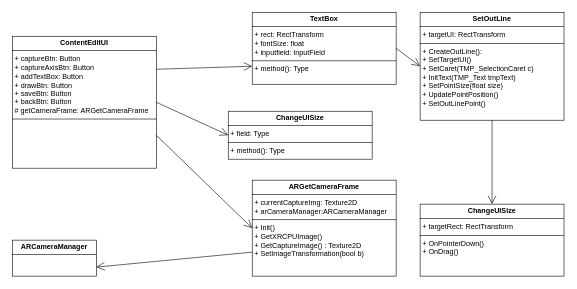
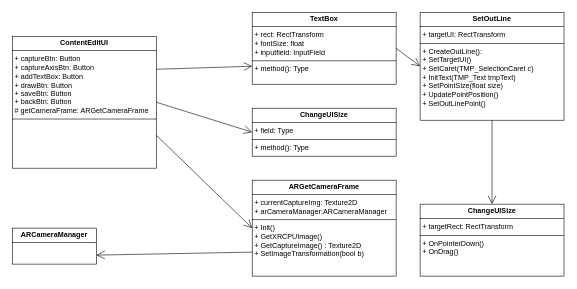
  <mxCell id="0" />
  <mxCell id="1" parent="0" />
  <mxCell id="2" value="&lt;p style=&quot;margin:0px;margin-top:4px;text-align:center;&quot;&gt;&lt;b&gt;ContentEditUI&lt;/b&gt;&lt;/p&gt;&lt;hr size=&quot;1&quot; style=&quot;border-style:solid;&quot;&gt;&lt;p style=&quot;margin:0px;margin-left:4px;&quot;&gt;+ captureBtn: Button&lt;/p&gt;&lt;p style=&quot;margin:0px;margin-left:4px;&quot;&gt;+ captureAxisBtn: Button&lt;/p&gt;&lt;p style=&quot;margin:0px;margin-left:4px;&quot;&gt;+ addTextBox: Button&lt;/p&gt;&lt;p style=&quot;margin:0px;margin-left:4px;&quot;&gt;+ drawBtn: Button&lt;/p&gt;&lt;p style=&quot;margin:0px;margin-left:4px;&quot;&gt;+ saveBtn: Button&lt;/p&gt;&lt;p style=&quot;margin:0px;margin-left:4px;&quot;&gt;+ backBtn: Button&lt;/p&gt;&lt;p style=&quot;margin:0px;margin-left:4px;&quot;&gt;# getCameraFrame: ARGetCameraFrame&lt;/p&gt;&lt;hr size=&quot;1&quot; style=&quot;border-style:solid;&quot;&gt;&lt;p style=&quot;margin:0px;margin-left:4px;&quot;&gt;&lt;br&gt;&lt;/p&gt;" style="verticalAlign=top;align=left;overflow=fill;html=1;whiteSpace=wrap;" parent="1" vertex="1"><mxGeometry y="60" width="240" height="220" as="geometry" x="20" /></mxCell>
  <mxCell id="3" value="&lt;p style=&quot;margin:0px;margin-top:4px;text-align:center;&quot;&gt;&lt;b&gt;TextBox&lt;/b&gt;&lt;/p&gt;&lt;hr size=&quot;1&quot; style=&quot;border-style:solid;&quot;&gt;&lt;p style=&quot;margin:0px;margin-left:4px;&quot;&gt;+ rect: RectTransform&lt;/p&gt;&lt;p style=&quot;margin:0px;margin-left:4px;&quot;&gt;+ fontSize: float&lt;/p&gt;&lt;p style=&quot;margin:0px;margin-left:4px;&quot;&gt;+ inputfield: InputField&lt;/p&gt;&lt;hr size=&quot;1&quot; style=&quot;border-style:solid;&quot;&gt;&lt;p style=&quot;margin:0px;margin-left:4px;&quot;&gt;+ method(): Type&lt;/p&gt;" style="verticalAlign=top;align=left;overflow=fill;html=1;whiteSpace=wrap;" parent="1" vertex="1"><mxGeometry x="420" y="20" width="240" height="120" as="geometry" /></mxCell>
- <mxCell id="4" value="&lt;p style=&quot;margin:0px;margin-top:4px;text-align:center;&quot;&gt;&lt;b&gt;ChangeUISize&lt;/b&gt;&lt;/p&gt;&lt;hr size=&quot;1&quot; style=&quot;border-style:solid;&quot;&gt;&lt;p style=&quot;margin:0px;margin-left:4px;&quot;&gt;+ field: Type&lt;/p&gt;&lt;hr size=&quot;1&quot; style=&quot;border-style:solid;&quot;&gt;&lt;p style=&quot;margin:0px;margin-left:4px;&quot;&gt;+ method(): Type&lt;/p&gt;" style="verticalAlign=top;align=left;overflow=fill;html=1;whiteSpace=wrap;" parent="1" vertex="1"><mxGeometry x="380" y="185" width="240" height="80" as="geometry" /></mxCell>
+ <mxCell id="4" value="&lt;p style=&quot;margin:0px;margin-top:4px;text-align:center;&quot;&gt;&lt;b&gt;ChangeUISize&lt;/b&gt;&lt;/p&gt;&lt;hr size=&quot;1&quot; style=&quot;border-style:solid;&quot;&gt;&lt;p style=&quot;margin:0px;margin-left:4px;&quot;&gt;+ field: Type&lt;/p&gt;&lt;hr size=&quot;1&quot; style=&quot;border-style:solid;&quot;&gt;&lt;p style=&quot;margin:0px;margin-left:4px;&quot;&gt;+ method(): Type&lt;/p&gt;" style="verticalAlign=top;align=left;overflow=fill;html=1;whiteSpace=wrap;" parent="1" vertex="1"><mxGeometry x="420" y="180" width="240" height="80" as="geometry" /></mxCell>
  <mxCell id="5" value="&lt;p style=&quot;margin:0px;margin-top:4px;text-align:center;&quot;&gt;&lt;b&gt;ARGetCameraFrame&lt;/b&gt;&lt;/p&gt;&lt;hr size=&quot;1&quot; style=&quot;border-style:solid;&quot;&gt;&lt;p style=&quot;margin:0px;margin-left:4px;&quot;&gt;+ currentCaptureImg: Texture2D&lt;/p&gt;&lt;p style=&quot;margin:0px;margin-left:4px;&quot;&gt;+ arCameraManager:ARCameraManager&lt;/p&gt;&lt;hr size=&quot;1&quot; style=&quot;border-style:solid;&quot;&gt;&lt;p style=&quot;margin:0px;margin-left:4px;&quot;&gt;+ Init()&lt;/p&gt;&lt;p style=&quot;margin:0px;margin-left:4px;&quot;&gt;+ GetXRCPUImage()&lt;/p&gt;&lt;p style=&quot;margin:0px;margin-left:4px;&quot;&gt;+ GetCaptureImage() : Texture2D&lt;/p&gt;&lt;p style=&quot;margin:0px;margin-left:4px;&quot;&gt;+ SetImageTransformation(bool b)&lt;/p&gt;&lt;p style=&quot;margin:0px;margin-left:4px;&quot;&gt;&lt;br&gt;&lt;/p&gt;" style="verticalAlign=top;align=left;overflow=fill;html=1;whiteSpace=wrap;" parent="1" vertex="1"><mxGeometry x="420" y="300" width="240" height="160" as="geometry" /></mxCell>
  <mxCell id="6" value="" style="endArrow=open;endFill=1;endSize=12;html=1;rounded=0;exitX=1;exitY=0.25;exitDx=0;exitDy=0;entryX=0;entryY=0.75;entryDx=0;entryDy=0;" parent="1" source="2" target="3" edge="1"><mxGeometry width="160" relative="1" as="geometry"><mxPoint x="350" y="300" as="sourcePoint" /><mxPoint x="510" y="300" as="targetPoint" /></mxGeometry></mxCell>
  <mxCell id="7" value="" style="endArrow=open;endFill=1;endSize=12;html=1;rounded=0;exitX=1;exitY=0.5;exitDx=0;exitDy=0;entryX=0;entryY=0.5;entryDx=0;entryDy=0;" parent="1" source="2" target="4" edge="1"><mxGeometry width="160" relative="1" as="geometry"><mxPoint x="350" y="300" as="sourcePoint" /><mxPoint x="510" y="300" as="targetPoint" /></mxGeometry></mxCell>
  <mxCell id="8" value="" style="endArrow=open;endFill=1;endSize=12;html=1;rounded=0;exitX=1;exitY=0.75;exitDx=0;exitDy=0;entryX=0;entryY=0.5;entryDx=0;entryDy=0;" parent="1" source="2" target="5" edge="1"><mxGeometry width="160" relative="1" as="geometry"><mxPoint x="350" y="300" as="sourcePoint" /><mxPoint x="510" y="300" as="targetPoint" /></mxGeometry></mxCell>
- <mxCell id="9" value="&lt;p style=&quot;margin:0px;margin-top:4px;text-align:center;&quot;&gt;&lt;b&gt;ARCameraManager&lt;/b&gt;&lt;/p&gt;&lt;hr size=&quot;1&quot; style=&quot;border-style:solid;&quot;&gt;&lt;div style=&quot;height:2px;&quot;&gt;&lt;/div&gt;" style="verticalAlign=top;align=left;overflow=fill;html=1;whiteSpace=wrap;" parent="1" vertex="1"><mxGeometry y="400" width="140" height="60" as="geometry" x="20" /></mxCell>
+ <mxCell id="9" value="&lt;p style=&quot;margin:0px;margin-top:4px;text-align:center;&quot;&gt;&lt;b&gt;ARCameraManager&lt;/b&gt;&lt;/p&gt;&lt;hr size=&quot;1&quot; style=&quot;border-style:solid;&quot;&gt;&lt;div style=&quot;height:2px;&quot;&gt;&lt;/div&gt;" style="verticalAlign=top;align=left;overflow=fill;html=1;whiteSpace=wrap;" parent="1" vertex="1"><mxGeometry x="20" y="380" width="140" height="60" as="geometry" /></mxCell>
  <mxCell id="10" value="" style="endArrow=open;endFill=1;endSize=12;html=1;rounded=0;exitX=0;exitY=0.75;exitDx=0;exitDy=0;entryX=1;entryY=0.75;entryDx=0;entryDy=0;" parent="1" source="5" target="9" edge="1"><mxGeometry width="160" relative="1" as="geometry"><mxPoint x="350" y="400" as="sourcePoint" /><mxPoint x="510" y="400" as="targetPoint" /></mxGeometry></mxCell>
  <mxCell id="11" value="&lt;p style=&quot;margin:0px;margin-top:4px;text-align:center;&quot;&gt;&lt;b&gt;SetOutLine&lt;/b&gt;&lt;/p&gt;&lt;hr size=&quot;1&quot; style=&quot;border-style:solid;&quot;&gt;&lt;p style=&quot;margin:0px;margin-left:4px;&quot;&gt;+ targetUI: RectTransform&lt;/p&gt;&lt;hr size=&quot;1&quot; style=&quot;border-style:solid;&quot;&gt;&lt;p style=&quot;margin:0px;margin-left:4px;&quot;&gt;+ CreateOutLine():&lt;/p&gt;&lt;p style=&quot;margin:0px;margin-left:4px;&quot;&gt;+ SetTargetUI()&lt;/p&gt;&lt;p style=&quot;margin:0px;margin-left:4px;&quot;&gt;+ SetCaret(TMP_SelectionCaret c)&lt;/p&gt;&lt;p style=&quot;margin:0px;margin-left:4px;&quot;&gt;+ InitText(TMP_Text tmpText)&lt;/p&gt;&lt;p style=&quot;margin:0px;margin-left:4px;&quot;&gt;+ SetPointSize(float size)&lt;/p&gt;&lt;p style=&quot;margin:0px;margin-left:4px;&quot;&gt;+ UpdatePointPosition()&lt;/p&gt;&lt;p style=&quot;margin:0px;margin-left:4px;&quot;&gt;+ SetOutLinePoint()&lt;/p&gt;" style="verticalAlign=top;align=left;overflow=fill;html=1;whiteSpace=wrap;" parent="1" vertex="1"><mxGeometry x="700" y="20" width="240" height="180" as="geometry" /></mxCell>
  <mxCell id="12" value="" style="endArrow=open;endFill=1;endSize=12;html=1;rounded=0;exitX=1;exitY=0.5;exitDx=0;exitDy=0;entryX=0;entryY=0.5;entryDx=0;entryDy=0;" parent="1" source="3" target="11" edge="1"><mxGeometry width="160" relative="1" as="geometry"><mxPoint x="350" y="300" as="sourcePoint" /><mxPoint x="510" y="300" as="targetPoint" /></mxGeometry></mxCell>
  <mxCell id="13" value="&lt;p style=&quot;margin:0px;margin-top:4px;text-align:center;&quot;&gt;&lt;b&gt;ChangeUISize&lt;/b&gt;&lt;/p&gt;&lt;hr size=&quot;1&quot; style=&quot;border-style:solid;&quot;&gt;&lt;p style=&quot;margin:0px;margin-left:4px;&quot;&gt;+ targetRect: RectTransform&lt;/p&gt;&lt;hr size=&quot;1&quot; style=&quot;border-style:solid;&quot;&gt;&lt;p style=&quot;margin:0px;margin-left:4px;&quot;&gt;+ OnPointerDown()&lt;/p&gt;&lt;p style=&quot;margin:0px;margin-left:4px;&quot;&gt;+ OnDrag()&lt;/p&gt;" style="verticalAlign=top;align=left;overflow=fill;html=1;whiteSpace=wrap;" parent="1" vertex="1"><mxGeometry x="700" y="340" width="240" height="120" as="geometry" /></mxCell>
  <mxCell id="14" value="" style="endArrow=open;endFill=1;endSize=12;html=1;rounded=0;exitX=0.5;exitY=1;exitDx=0;exitDy=0;" parent="1" source="11" target="13" edge="1"><mxGeometry width="160" relative="1" as="geometry"><mxPoint x="350" y="300" as="sourcePoint" /><mxPoint x="510" y="300" as="targetPoint" /></mxGeometry></mxCell>
